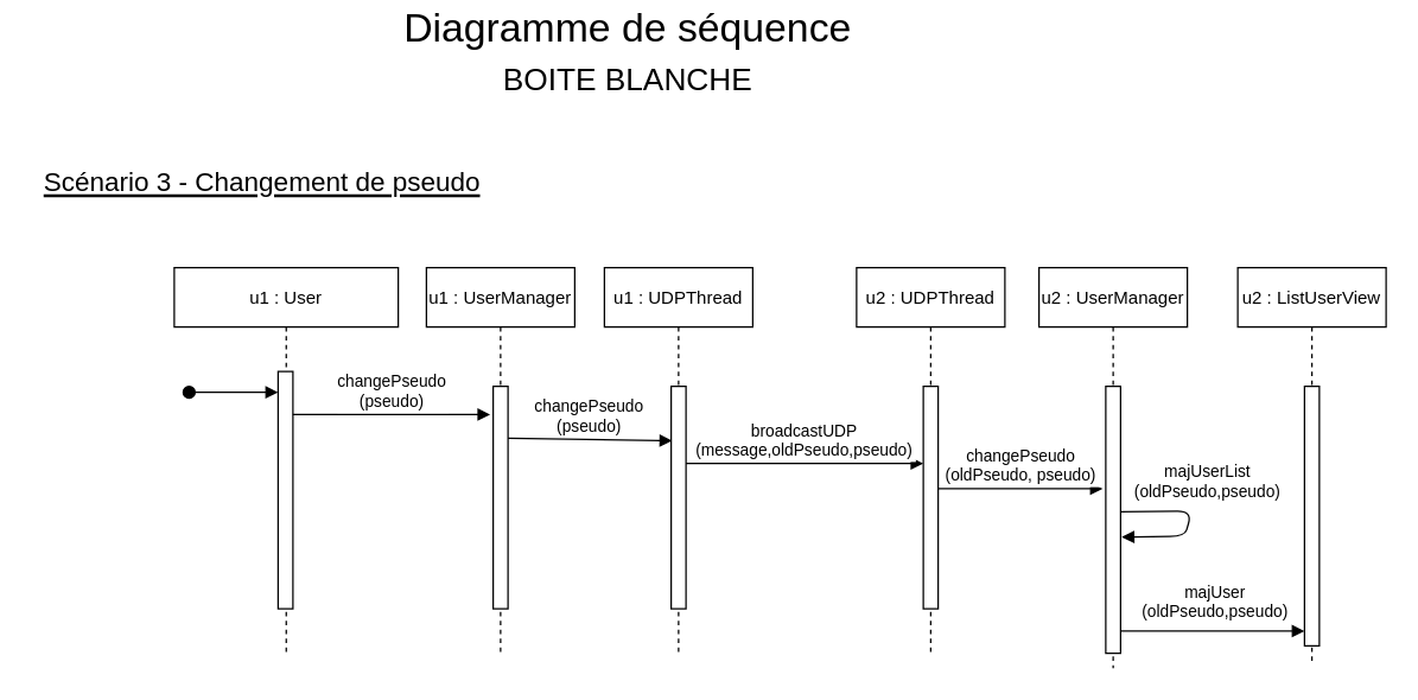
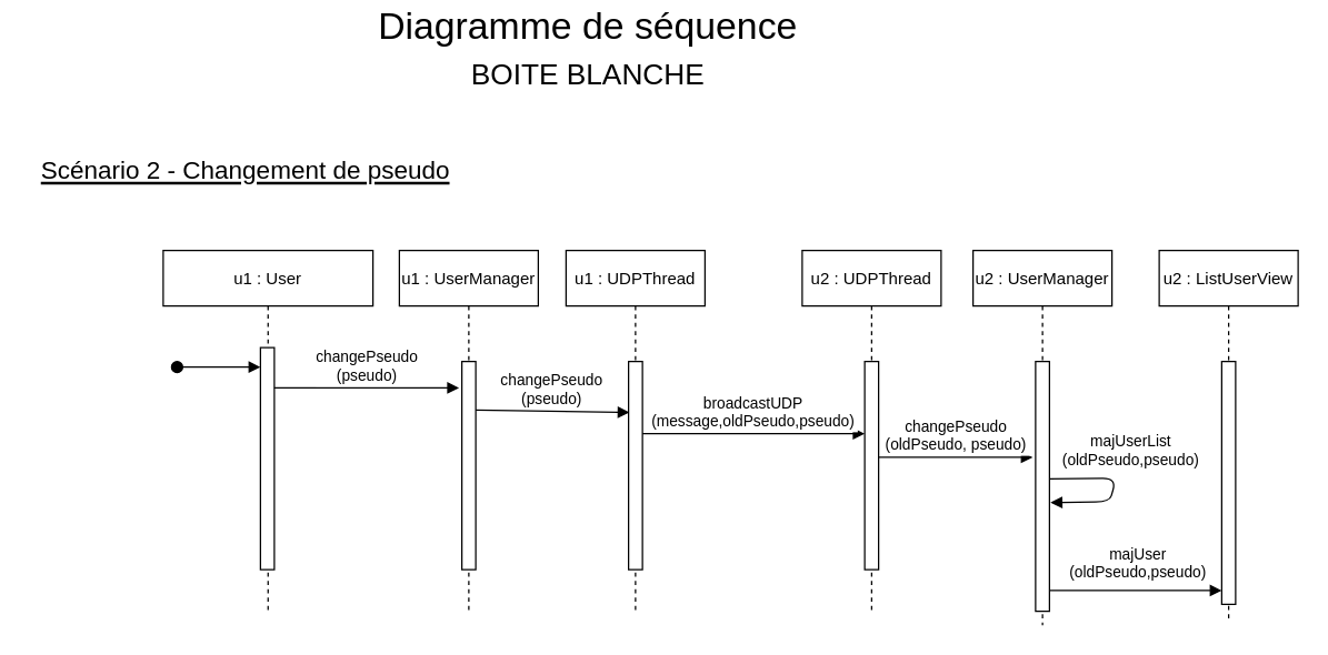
  <mxCell id="0" />
  <mxCell id="1" parent="0" />
  <mxCell id="2" value="u1 : User" style="shape=umlLifeline;perimeter=lifelinePerimeter;container=1;collapsible=0;recursiveResize=0;rounded=0;shadow=0;strokeWidth=1;" parent="1" vertex="1"><mxGeometry x="117" y="180" width="151" height="260" as="geometry" /></mxCell>
  <mxCell id="3" value="" style="points=[];perimeter=orthogonalPerimeter;rounded=0;shadow=0;strokeWidth=1;" parent="2" vertex="1"><mxGeometry x="70" y="70" width="10" height="160" as="geometry" /></mxCell>
  <mxCell id="4" value="" style="verticalAlign=bottom;startArrow=oval;endArrow=block;startSize=8;shadow=0;strokeWidth=1;" parent="2" edge="1"><mxGeometry relative="1" as="geometry"><mxPoint x="10" y="84" as="sourcePoint" /><mxPoint x="70" y="84" as="targetPoint" /></mxGeometry></mxCell>
  <mxCell id="5" value="u1 : UserManager" style="shape=umlLifeline;perimeter=lifelinePerimeter;container=1;collapsible=0;recursiveResize=0;rounded=0;shadow=0;strokeWidth=1;" parent="1" vertex="1"><mxGeometry x="287" y="180" width="100" height="260" as="geometry" /></mxCell>
  <mxCell id="6" value="" style="points=[];perimeter=orthogonalPerimeter;rounded=0;shadow=0;strokeWidth=1;" parent="5" vertex="1"><mxGeometry x="45" y="80" width="10" height="150" as="geometry" /></mxCell>
  <mxCell id="7" value="changePseudo&#10;(pseudo)" style="verticalAlign=bottom;endArrow=block;shadow=0;strokeWidth=1;entryX=0.07;entryY=0.245;entryDx=0;entryDy=0;entryPerimeter=0;" parent="5" target="14" edge="1"><mxGeometry relative="1" as="geometry"><mxPoint x="55.0" y="115" as="sourcePoint" /><mxPoint x="188" y="115" as="targetPoint" /></mxGeometry></mxCell>
  <mxCell id="8" value="changePseudo&#10;(pseudo)" style="verticalAlign=bottom;endArrow=block;shadow=0;strokeWidth=1;" parent="1" edge="1"><mxGeometry relative="1" as="geometry"><mxPoint x="197" y="279" as="sourcePoint" /><mxPoint x="330" y="279" as="targetPoint" /></mxGeometry></mxCell>
  <mxCell id="9" value="u2 : UDPThread" style="shape=umlLifeline;perimeter=lifelinePerimeter;container=1;collapsible=0;recursiveResize=0;rounded=0;shadow=0;strokeWidth=1;" parent="1" vertex="1"><mxGeometry x="577" y="180" width="100" height="260" as="geometry" /></mxCell>
  <mxCell id="10" value="" style="points=[];perimeter=orthogonalPerimeter;rounded=0;shadow=0;strokeWidth=1;" parent="9" vertex="1"><mxGeometry x="45" y="80" width="10" height="150" as="geometry" /></mxCell>
  <mxCell id="11" value="&lt;div style=&quot;font-size: 27px;&quot;&gt;&lt;font style=&quot;font-size: 27px;&quot;&gt;&lt;span style=&quot;&quot;&gt;Diagramme de séquence&lt;/span&gt; &lt;br&gt;&lt;/font&gt;&lt;/div&gt;&lt;div style=&quot;font-size: 27px;&quot;&gt;&lt;font style=&quot;font-size: 21px;&quot;&gt;BOITE BLANCHE&lt;br&gt;&lt;/font&gt;&lt;/div&gt;" style="text;html=1;strokeColor=none;fillColor=none;align=center;verticalAlign=middle;whiteSpace=wrap;rounded=0;" parent="1" vertex="1"><mxGeometry x="193" y="20" width="460" height="30" as="geometry" /></mxCell>
- <mxCell id="12" value="&lt;u&gt;&lt;font style=&quot;font-size: 18px;&quot;&gt;Scénario 3 - Changement de pseudo&lt;br&gt;&lt;/font&gt;&lt;/u&gt;" style="text;html=1;align=center;verticalAlign=middle;resizable=0;points=[];autosize=1;strokeColor=none;fillColor=none;fontSize=21;" parent="1" vertex="1"><mxGeometry x="20" y="102" width="312" height="37" as="geometry" /></mxCell>
+ <mxCell id="12" value="&lt;u&gt;&lt;font style=&quot;font-size: 18px;&quot;&gt;Scénario 2 - Changement de pseudo&lt;br&gt;&lt;/font&gt;&lt;/u&gt;" style="text;html=1;align=center;verticalAlign=middle;resizable=0;points=[];autosize=1;strokeColor=none;fillColor=none;fontSize=21;" parent="1" vertex="1"><mxGeometry x="20" y="102" width="312" height="37" as="geometry" /></mxCell>
  <mxCell id="13" value="u1 : UDPThread" style="shape=umlLifeline;perimeter=lifelinePerimeter;container=1;collapsible=0;recursiveResize=0;rounded=0;shadow=0;strokeWidth=1;" parent="1" vertex="1"><mxGeometry x="407" y="180" width="100" height="260" as="geometry" /></mxCell>
  <mxCell id="14" value="" style="points=[];perimeter=orthogonalPerimeter;rounded=0;shadow=0;strokeWidth=1;" parent="13" vertex="1"><mxGeometry x="45" y="80" width="10" height="150" as="geometry" /></mxCell>
  <mxCell id="15" value="broadcastUDP&#10;(message,oldPseudo,pseudo)" style="verticalAlign=bottom;endArrow=block;shadow=0;strokeWidth=1;" parent="13" edge="1" target="10"><mxGeometry relative="1" as="geometry"><mxPoint x="55" y="132" as="sourcePoint" /><mxPoint x="175" y="132" as="targetPoint" /></mxGeometry></mxCell>
  <mxCell id="16" value="u2 : UserManager" style="shape=umlLifeline;perimeter=lifelinePerimeter;container=1;collapsible=0;recursiveResize=0;rounded=0;shadow=0;strokeWidth=1;" parent="1" vertex="1"><mxGeometry x="700" y="180" width="100" height="270" as="geometry" /></mxCell>
  <mxCell id="17" value="" style="points=[];perimeter=orthogonalPerimeter;rounded=0;shadow=0;strokeWidth=1;" parent="16" vertex="1"><mxGeometry x="45" y="80" width="10" height="180" as="geometry" /></mxCell>
  <mxCell id="18" value="changePseudo&#10;(oldPseudo, pseudo)" style="verticalAlign=bottom;endArrow=block;shadow=0;strokeWidth=1;" parent="16" edge="1"><mxGeometry relative="1" as="geometry"><mxPoint x="-68.0" y="149" as="sourcePoint" /><mxPoint x="43" y="149" as="targetPoint" /><Array as="points"><mxPoint x="-38" y="149" /></Array></mxGeometry></mxCell>
  <mxCell id="19" value="majUserList&#10;(oldPseudo,pseudo) " style="verticalAlign=bottom;endArrow=block;shadow=0;strokeWidth=1;exitX=0.974;exitY=0.547;exitDx=0;exitDy=0;exitPerimeter=0;entryX=1.048;entryY=0.66;entryDx=0;entryDy=0;entryPerimeter=0;" parent="16" edge="1"><mxGeometry x="-0.11" y="11" relative="1" as="geometry"><mxPoint x="55" y="164.597" as="sourcePoint" /><mxPoint x="55.74" y="181.66" as="targetPoint" /><Array as="points"><mxPoint x="103.26" y="164" /><mxPoint x="98.26" y="181" /></Array><mxPoint y="-7" as="offset" /></mxGeometry></mxCell>
  <mxCell id="20" value="u2 : ListUserView" style="shape=umlLifeline;perimeter=lifelinePerimeter;container=1;collapsible=0;recursiveResize=0;rounded=0;shadow=0;strokeWidth=1;" parent="1" vertex="1"><mxGeometry x="834" y="180" width="100" height="266" as="geometry" /></mxCell>
  <mxCell id="21" value="" style="points=[];perimeter=orthogonalPerimeter;rounded=0;shadow=0;strokeWidth=1;" parent="20" vertex="1"><mxGeometry x="45" y="80" width="10" height="175" as="geometry" /></mxCell>
  <mxCell id="22" value="majUser&#10;(oldPseudo,pseudo)" style="verticalAlign=bottom;endArrow=block;shadow=0;strokeWidth=1;" parent="20" edge="1"><mxGeometry x="0.032" y="4" relative="1" as="geometry"><mxPoint x="-79" y="245" as="sourcePoint" /><mxPoint x="45" y="245" as="targetPoint" /><Array as="points"><mxPoint x="-49" y="245" /></Array><mxPoint as="offset" /></mxGeometry></mxCell>
